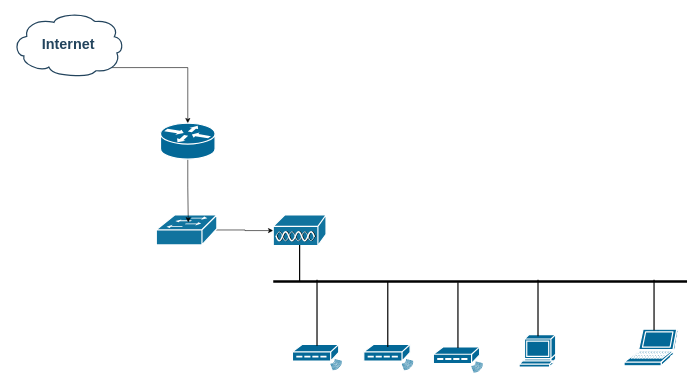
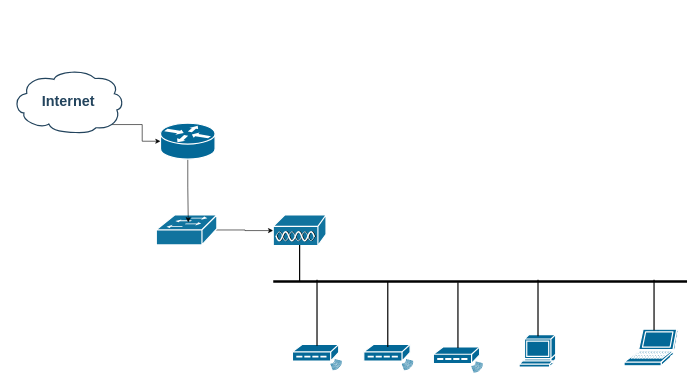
  <mxCell id="0" />
  <mxCell id="1" parent="0" />
  <mxCell id="2" style="edgeStyle=orthogonalEdgeStyle;rounded=0;orthogonalLoop=1;jettySize=auto;html=1;exitX=0.89;exitY=0.87;exitDx=0;exitDy=0;exitPerimeter=0;" edge="1" parent="1" source="3" target="7"><mxGeometry relative="1" as="geometry" /></mxCell>
- <mxCell id="3" value="Internet" style="shape=mxgraph.cisco.storage.cloud;html=1;dashed=0;strokeColor=#23445D;fillColor=#ffffff;strokeWidth=2;fontFamily=Helvetica;fontSize=24;fontColor=#23445D;align=center;fontStyle=1" parent="1" vertex="1"><mxGeometry x="20" y="20" width="186" height="106" as="geometry" /></mxCell>
+ <mxCell id="3" value="Internet" style="shape=mxgraph.cisco.storage.cloud;html=1;dashed=0;strokeColor=#23445D;fillColor=#ffffff;strokeWidth=2;fontFamily=Helvetica;fontSize=24;fontColor=#23445D;align=center;fontStyle=1" parent="1" vertex="1"><mxGeometry x="20" y="115" width="186" height="106" as="geometry" /></mxCell>
  <mxCell id="4" style="edgeStyle=orthogonalEdgeStyle;rounded=0;orthogonalLoop=1;jettySize=auto;html=1;exitX=0.98;exitY=0.5;exitDx=0;exitDy=0;exitPerimeter=0;entryX=0;entryY=0.5;entryDx=0;entryDy=0;entryPerimeter=0;" edge="1" parent="1" source="5" target="8"><mxGeometry relative="1" as="geometry" /></mxCell>
  <mxCell id="5" value="" style="shape=mxgraph.cisco.switches.workgroup_switch;html=1;dashed=0;fillColor=#10739E;strokeColor=#ffffff;strokeWidth=2;verticalLabelPosition=bottom;verticalAlign=top;fontFamily=Helvetica;fontSize=36;fontColor=#FFB366" parent="1" vertex="1"><mxGeometry x="260" y="358" width="101" height="50" as="geometry" /></mxCell>
  <mxCell id="6" style="edgeStyle=orthogonalEdgeStyle;rounded=0;orthogonalLoop=1;jettySize=auto;html=1;exitX=0.5;exitY=1;exitDx=0;exitDy=0;exitPerimeter=0;entryX=0.528;entryY=0.247;entryDx=0;entryDy=0;entryPerimeter=0;" edge="1" parent="1" source="7" target="5"><mxGeometry relative="1" as="geometry" /></mxCell>
  <mxCell id="7" value="" style="shape=mxgraph.cisco.routers.router;sketch=0;html=1;pointerEvents=1;dashed=0;fillColor=#036897;strokeColor=#ffffff;strokeWidth=2;verticalLabelPosition=bottom;verticalAlign=top;align=center;outlineConnect=0;" vertex="1" parent="1"><mxGeometry x="267" y="205" width="91" height="60" as="geometry" /></mxCell>
  <mxCell id="8" value="" style="shape=mxgraph.cisco.misc.access_point;html=1;dashed=0;fillColor=#10739E;strokeColor=#ffffff;strokeWidth=2;verticalLabelPosition=bottom;verticalAlign=top;fontFamily=Helvetica;fontSize=36;fontColor=#FFB366" vertex="1" parent="1"><mxGeometry x="455" y="358" width="88" height="52" as="geometry" /></mxCell>
  <mxCell id="9" value="" style="shape=mxgraph.cisco.modems_and_phones.rf_modem;sketch=0;html=1;pointerEvents=1;dashed=0;fillColor=#036897;strokeColor=#ffffff;strokeWidth=2;verticalLabelPosition=bottom;verticalAlign=top;align=center;outlineConnect=0;" vertex="1" parent="1"><mxGeometry x="487" y="574" width="82" height="42" as="geometry" /></mxCell>
  <mxCell id="10" value="" style="shape=mxgraph.cisco.computers_and_peripherals.terminal;sketch=0;html=1;pointerEvents=1;dashed=0;fillColor=#036897;strokeColor=#ffffff;strokeWidth=2;verticalLabelPosition=bottom;verticalAlign=top;align=center;outlineConnect=0;" vertex="1" parent="1"><mxGeometry x="865" y="557.5" width="61" height="54" as="geometry" /></mxCell>
  <mxCell id="11" value="" style="line;strokeWidth=4;html=1;perimeter=backbonePerimeter;points=[];outlineConnect=0;" vertex="1" parent="1"><mxGeometry x="455" y="464" width="690" height="10" as="geometry" /></mxCell>
  <mxCell id="12" value="" style="line;strokeWidth=2;direction=south;html=1;" vertex="1" parent="1"><mxGeometry x="494" y="408" width="10" height="60" as="geometry" /></mxCell>
  <mxCell id="13" value="" style="shape=mxgraph.cisco.modems_and_phones.rf_modem;sketch=0;html=1;pointerEvents=1;dashed=0;fillColor=#036897;strokeColor=#ffffff;strokeWidth=2;verticalLabelPosition=bottom;verticalAlign=top;align=center;outlineConnect=0;" vertex="1" parent="1"><mxGeometry x="606" y="574" width="82" height="42" as="geometry" /></mxCell>
  <mxCell id="14" value="" style="shape=mxgraph.cisco.modems_and_phones.rf_modem;sketch=0;html=1;pointerEvents=1;dashed=0;fillColor=#036897;strokeColor=#ffffff;strokeWidth=2;verticalLabelPosition=bottom;verticalAlign=top;align=center;outlineConnect=0;" vertex="1" parent="1"><mxGeometry x="722" y="578" width="82" height="42" as="geometry" /></mxCell>
  <mxCell id="15" value="" style="shape=mxgraph.cisco.computers_and_peripherals.laptop;sketch=0;html=1;pointerEvents=1;dashed=0;fillColor=#036897;strokeColor=#ffffff;strokeWidth=2;verticalLabelPosition=bottom;verticalAlign=top;align=center;outlineConnect=0;" vertex="1" parent="1"><mxGeometry x="1040" y="548.5" width="90" height="61" as="geometry" /></mxCell>
  <mxCell id="16" value="" style="line;strokeWidth=2;direction=south;html=1;" vertex="1" parent="1"><mxGeometry x="523" y="466" width="10" height="110" as="geometry" /></mxCell>
  <mxCell id="17" value="" style="line;strokeWidth=2;direction=south;html=1;" vertex="1" parent="1"><mxGeometry x="641" y="468" width="10" height="110" as="geometry" /></mxCell>
  <mxCell id="18" value="" style="line;strokeWidth=2;direction=south;html=1;" vertex="1" parent="1"><mxGeometry x="758" y="470" width="10" height="110" as="geometry" /></mxCell>
  <mxCell id="19" value="" style="line;strokeWidth=2;direction=south;html=1;" vertex="1" parent="1"><mxGeometry x="891.5" y="466" width="10" height="94" as="geometry" /></mxCell>
  <mxCell id="20" value="" style="line;strokeWidth=2;direction=south;html=1;" vertex="1" parent="1"><mxGeometry x="1085" y="466" width="10" height="84" as="geometry" /></mxCell>
